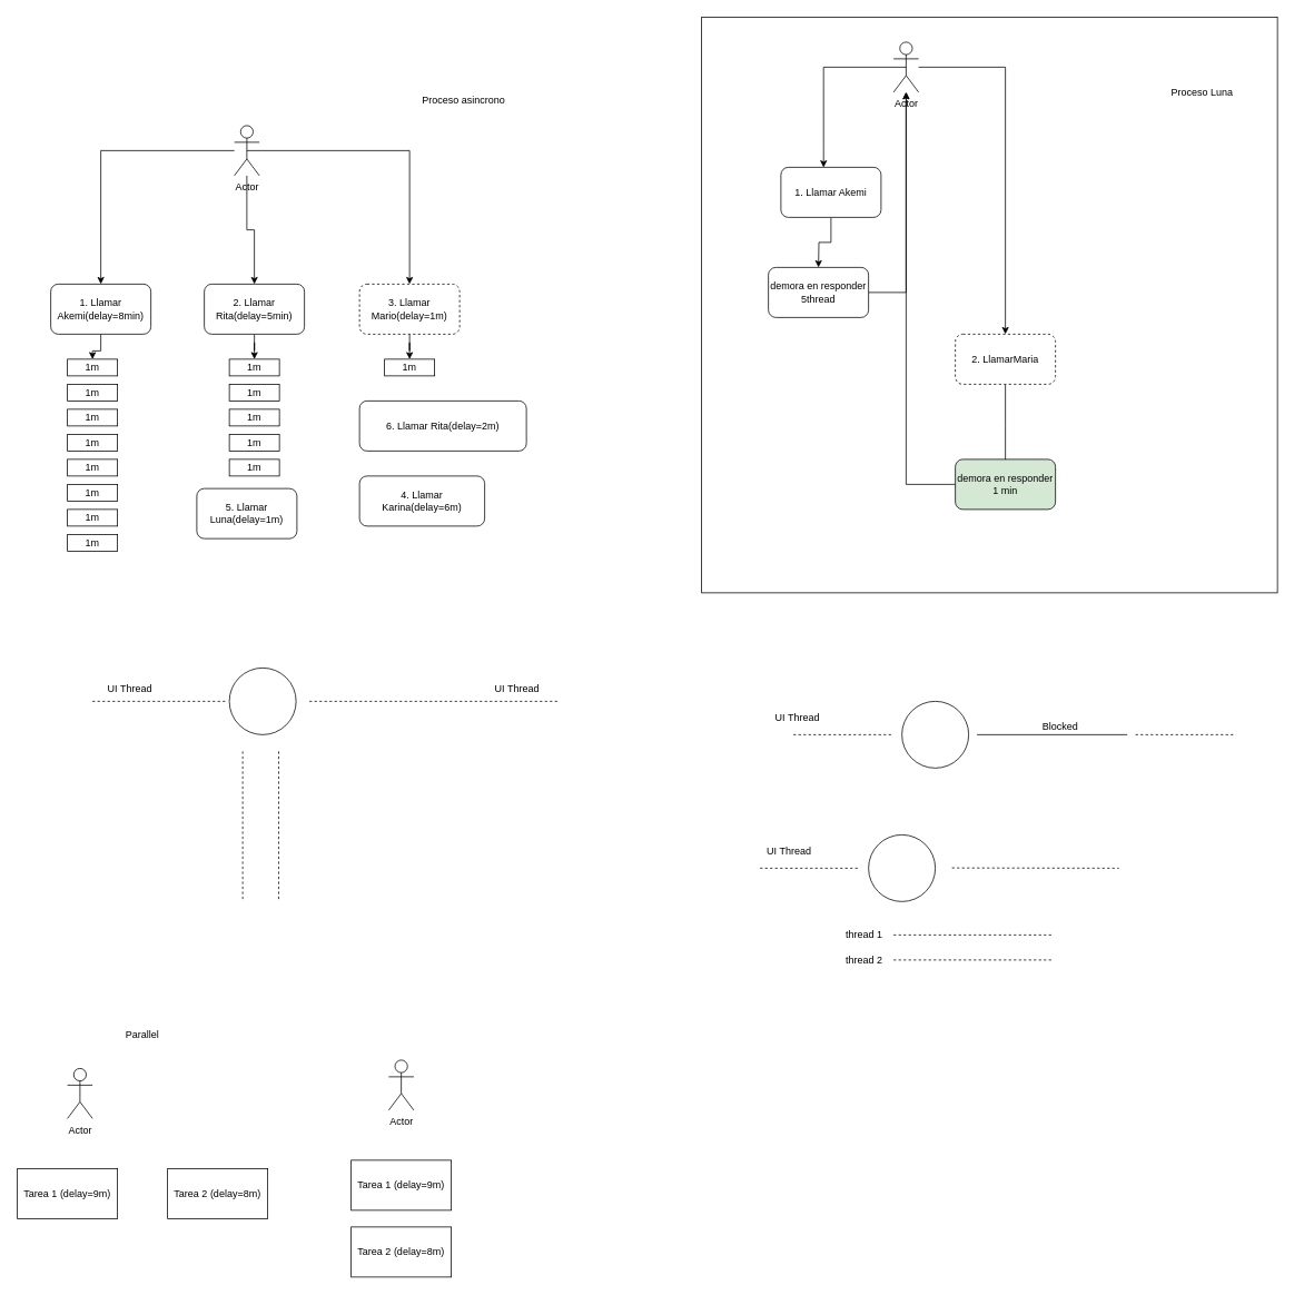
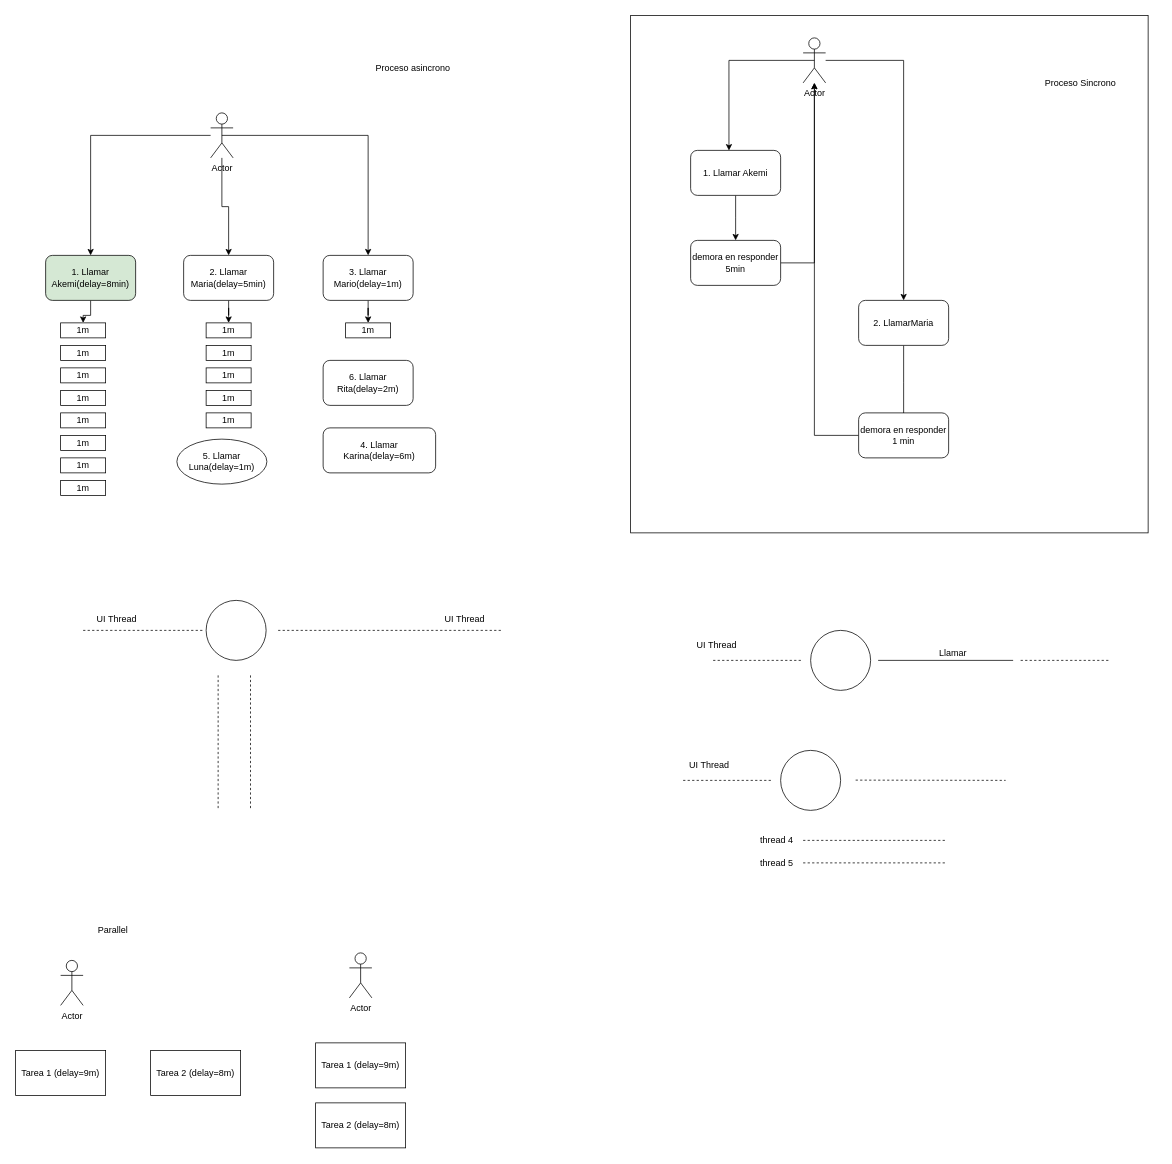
  <mxCell id="0" />
  <mxCell id="1" parent="0" />
  <mxCell id="2" value="" style="whiteSpace=wrap;html=1;aspect=fixed;" parent="1" vertex="1"><mxGeometry x="840" y="20" width="690" height="690" as="geometry" /></mxCell>
  <mxCell id="3" style="edgeStyle=orthogonalEdgeStyle;rounded=0;orthogonalLoop=1;jettySize=auto;html=1;entryX=0.5;entryY=0;entryDx=0;entryDy=0;" parent="1" source="5" target="21" edge="1"><mxGeometry relative="1" as="geometry" /></mxCell>
  <mxCell id="4" style="edgeStyle=orthogonalEdgeStyle;rounded=0;orthogonalLoop=1;jettySize=auto;html=1;entryX=0.5;entryY=0;entryDx=0;entryDy=0;" parent="1" source="5" target="23" edge="1"><mxGeometry relative="1" as="geometry" /></mxCell>
  <mxCell id="5" value="Actor" style="shape=umlActor;verticalLabelPosition=bottom;verticalAlign=top;html=1;outlineConnect=0;" parent="1" vertex="1"><mxGeometry x="280" y="150" width="30" height="60" as="geometry" /></mxCell>
  <mxCell id="6" style="edgeStyle=orthogonalEdgeStyle;rounded=0;orthogonalLoop=1;jettySize=auto;html=1;" parent="1" source="7" edge="1"><mxGeometry relative="1" as="geometry"><mxPoint x="980" y="320" as="targetPoint" /></mxGeometry></mxCell>
- <mxCell id="7" value="1. Llamar Akemi" style="rounded=1;whiteSpace=wrap;html=1;" parent="1" vertex="1"><mxGeometry x="935" y="200" width="120" height="60" as="geometry" /></mxCell>
+ <mxCell id="7" value="1. Llamar Akemi" style="rounded=1;whiteSpace=wrap;html=1;" parent="1" vertex="1"><mxGeometry x="920" y="200" width="120" height="60" as="geometry" /></mxCell>
  <mxCell id="8" style="edgeStyle=orthogonalEdgeStyle;rounded=0;orthogonalLoop=1;jettySize=auto;html=1;" parent="1" source="9" target="14" edge="1"><mxGeometry relative="1" as="geometry" /></mxCell>
- <mxCell id="9" value="demora en responder 5thread" style="rounded=1;whiteSpace=wrap;html=1;" parent="1" vertex="1"><mxGeometry x="920" y="320" width="120" height="60" as="geometry" /></mxCell>
+ <mxCell id="9" value="demora en responder 5min" style="rounded=1;whiteSpace=wrap;html=1;" parent="1" vertex="1"><mxGeometry x="920" y="320" width="120" height="60" as="geometry" /></mxCell>
  <mxCell id="10" style="edgeStyle=orthogonalEdgeStyle;rounded=0;orthogonalLoop=1;jettySize=auto;html=1;" parent="1" source="11" edge="1"><mxGeometry relative="1" as="geometry"><mxPoint x="1204" y="560" as="targetPoint" /></mxGeometry></mxCell>
- <mxCell id="11" value="2. LlamarMaria" style="rounded=1;whiteSpace=wrap;html=1;dashed=1;" parent="1" vertex="1"><mxGeometry x="1144" y="400" width="120" height="60" as="geometry" /></mxCell>
+ <mxCell id="11" value="2. LlamarMaria" style="rounded=1;whiteSpace=wrap;html=1;" parent="1" vertex="1"><mxGeometry x="1144" y="400" width="120" height="60" as="geometry" /></mxCell>
  <mxCell id="12" style="edgeStyle=orthogonalEdgeStyle;rounded=0;orthogonalLoop=1;jettySize=auto;html=1;exitX=0.5;exitY=0.5;exitDx=0;exitDy=0;exitPerimeter=0;entryX=0.426;entryY=0.003;entryDx=0;entryDy=0;entryPerimeter=0;" parent="1" source="14" target="7" edge="1"><mxGeometry relative="1" as="geometry" /></mxCell>
  <mxCell id="13" style="edgeStyle=orthogonalEdgeStyle;rounded=0;orthogonalLoop=1;jettySize=auto;html=1;" parent="1" source="14" target="11" edge="1"><mxGeometry relative="1" as="geometry" /></mxCell>
  <mxCell id="14" value="Actor" style="shape=umlActor;verticalLabelPosition=bottom;verticalAlign=top;html=1;outlineConnect=0;" parent="1" vertex="1"><mxGeometry x="1070" y="50" width="30" height="60" as="geometry" /></mxCell>
- <mxCell id="15" value="Proceso Luna&lt;br&gt;" style="text;html=1;strokeColor=none;fillColor=none;align=center;verticalAlign=middle;whiteSpace=wrap;rounded=0;" parent="1" vertex="1"><mxGeometry x="1340" y="100" width="200" height="20" as="geometry" /></mxCell>
+ <mxCell id="15" value="Proceso Sincrono&lt;br&gt;" style="text;html=1;strokeColor=none;fillColor=none;align=center;verticalAlign=middle;whiteSpace=wrap;rounded=0;" parent="1" vertex="1"><mxGeometry x="1340" y="100" width="200" height="20" as="geometry" /></mxCell>
  <mxCell id="16" style="edgeStyle=orthogonalEdgeStyle;rounded=0;orthogonalLoop=1;jettySize=auto;html=1;" parent="1" source="17" target="14" edge="1"><mxGeometry relative="1" as="geometry" /></mxCell>
- <mxCell id="17" value="demora en responder 1 min" style="rounded=1;whiteSpace=wrap;html=1;fillColor=#d5e8d4;" parent="1" vertex="1"><mxGeometry x="1144" y="550" width="120" height="60" as="geometry" /></mxCell>
- <mxCell id="18" value="Proceso asincrono" style="text;html=1;strokeColor=none;fillColor=none;align=center;verticalAlign=middle;whiteSpace=wrap;rounded=0;" parent="1" vertex="1"><mxGeometry x="420" y="110" width="270" height="20" as="geometry" /></mxCell>
+ <mxCell id="17" value="demora en responder 1 min" style="rounded=1;whiteSpace=wrap;html=1;" parent="1" vertex="1"><mxGeometry x="1144" y="550" width="120" height="60" as="geometry" /></mxCell>
+ <mxCell id="18" value="Proceso asincrono" style="text;html=1;strokeColor=none;fillColor=none;align=center;verticalAlign=middle;whiteSpace=wrap;rounded=0;" parent="1" vertex="1"><mxGeometry x="415" y="80" width="270" height="20" as="geometry" /></mxCell>
  <mxCell id="19" style="edgeStyle=orthogonalEdgeStyle;rounded=0;orthogonalLoop=1;jettySize=auto;html=1;exitX=0.5;exitY=0.5;exitDx=0;exitDy=0;exitPerimeter=0;entryX=0.5;entryY=0;entryDx=0;entryDy=0;" parent="1" source="5" target="25" edge="1"><mxGeometry relative="1" as="geometry" /></mxCell>
  <mxCell id="20" style="edgeStyle=orthogonalEdgeStyle;rounded=0;orthogonalLoop=1;jettySize=auto;html=1;" parent="1" source="21" target="26" edge="1"><mxGeometry relative="1" as="geometry" /></mxCell>
- <mxCell id="21" value="1. Llamar Akemi(delay=8min)" style="rounded=1;whiteSpace=wrap;html=1;" parent="1" vertex="1"><mxGeometry x="60" y="340" width="120" height="60" as="geometry" /></mxCell>
+ <mxCell id="21" value="1. Llamar Akemi(delay=8min)" style="rounded=1;whiteSpace=wrap;html=1;fillColor=#d5e8d4;" parent="1" vertex="1"><mxGeometry x="60" y="340" width="120" height="60" as="geometry" /></mxCell>
  <mxCell id="22" style="edgeStyle=orthogonalEdgeStyle;rounded=0;orthogonalLoop=1;jettySize=auto;html=1;entryX=0.5;entryY=0;entryDx=0;entryDy=0;" parent="1" source="23" target="34" edge="1"><mxGeometry relative="1" as="geometry" /></mxCell>
- <mxCell id="23" value="2. Llamar Rita(delay=5min)" style="rounded=1;whiteSpace=wrap;html=1;" parent="1" vertex="1"><mxGeometry x="244" y="340" width="120" height="60" as="geometry" /></mxCell>
+ <mxCell id="23" value="2. Llamar Maria(delay=5min)" style="rounded=1;whiteSpace=wrap;html=1;" parent="1" vertex="1"><mxGeometry x="244" y="340" width="120" height="60" as="geometry" /></mxCell>
  <mxCell id="24" style="edgeStyle=orthogonalEdgeStyle;rounded=0;orthogonalLoop=1;jettySize=auto;html=1;entryX=0.5;entryY=0;entryDx=0;entryDy=0;" parent="1" source="25" target="39" edge="1"><mxGeometry relative="1" as="geometry" /></mxCell>
- <mxCell id="25" value="3. Llamar Mario(delay=1m)" style="rounded=1;whiteSpace=wrap;html=1;dashed=1;" parent="1" vertex="1"><mxGeometry x="430" y="340" width="120" height="60" as="geometry" /></mxCell>
+ <mxCell id="25" value="3. Llamar Mario(delay=1m)" style="rounded=1;whiteSpace=wrap;html=1;" parent="1" vertex="1"><mxGeometry x="430" y="340" width="120" height="60" as="geometry" /></mxCell>
  <mxCell id="26" value="1m" style="rounded=0;whiteSpace=wrap;html=1;" parent="1" vertex="1"><mxGeometry x="80" y="430" width="60" height="20" as="geometry" /></mxCell>
  <mxCell id="27" value="1m" style="rounded=0;whiteSpace=wrap;html=1;" parent="1" vertex="1"><mxGeometry x="80" y="460" width="60" height="20" as="geometry" /></mxCell>
  <mxCell id="28" value="1m" style="rounded=0;whiteSpace=wrap;html=1;" parent="1" vertex="1"><mxGeometry x="80" y="490" width="60" height="20" as="geometry" /></mxCell>
  <mxCell id="29" value="1m" style="rounded=0;whiteSpace=wrap;html=1;" parent="1" vertex="1"><mxGeometry x="80" y="520" width="60" height="20" as="geometry" /></mxCell>
  <mxCell id="30" value="1m" style="rounded=0;whiteSpace=wrap;html=1;" parent="1" vertex="1"><mxGeometry x="80" y="550" width="60" height="20" as="geometry" /></mxCell>
  <mxCell id="31" value="1m" style="rounded=0;whiteSpace=wrap;html=1;" parent="1" vertex="1"><mxGeometry x="80" y="580" width="60" height="20" as="geometry" /></mxCell>
  <mxCell id="32" value="1m" style="rounded=0;whiteSpace=wrap;html=1;" parent="1" vertex="1"><mxGeometry x="80" y="610" width="60" height="20" as="geometry" /></mxCell>
  <mxCell id="33" value="1m" style="rounded=0;whiteSpace=wrap;html=1;" parent="1" vertex="1"><mxGeometry x="80" y="640" width="60" height="20" as="geometry" /></mxCell>
  <mxCell id="34" value="1m" style="rounded=0;whiteSpace=wrap;html=1;" parent="1" vertex="1"><mxGeometry x="274" y="430" width="60" height="20" as="geometry" /></mxCell>
  <mxCell id="35" value="1m" style="rounded=0;whiteSpace=wrap;html=1;" parent="1" vertex="1"><mxGeometry x="274" y="460" width="60" height="20" as="geometry" /></mxCell>
  <mxCell id="36" value="1m" style="rounded=0;whiteSpace=wrap;html=1;" parent="1" vertex="1"><mxGeometry x="274" y="490" width="60" height="20" as="geometry" /></mxCell>
  <mxCell id="37" value="1m" style="rounded=0;whiteSpace=wrap;html=1;" parent="1" vertex="1"><mxGeometry x="274" y="520" width="60" height="20" as="geometry" /></mxCell>
  <mxCell id="38" value="1m" style="rounded=0;whiteSpace=wrap;html=1;" parent="1" vertex="1"><mxGeometry x="274" y="550" width="60" height="20" as="geometry" /></mxCell>
  <mxCell id="39" value="1m" style="rounded=0;whiteSpace=wrap;html=1;" parent="1" vertex="1"><mxGeometry x="460" y="430" width="60" height="20" as="geometry" /></mxCell>
  <mxCell id="40" value="4. Llamar Karina(delay=6m)" style="rounded=1;whiteSpace=wrap;html=1;" parent="1" vertex="1"><mxGeometry x="430" y="570" width="150" height="60" as="geometry" /></mxCell>
- <mxCell id="41" value="6. Llamar Rita(delay=2m)" style="rounded=1;whiteSpace=wrap;html=1;" parent="1" vertex="1"><mxGeometry x="430" y="480" width="200" height="60" as="geometry" /></mxCell>
- <mxCell id="42" value="5. Llamar Luna(delay=1m)" style="rounded=1;whiteSpace=wrap;html=1;" parent="1" vertex="1"><mxGeometry x="235" y="585" width="120" height="60" as="geometry" /></mxCell>
+ <mxCell id="41" value="6. Llamar Rita(delay=2m)" style="rounded=1;whiteSpace=wrap;html=1;" parent="1" vertex="1"><mxGeometry x="430" y="480" width="120" height="60" as="geometry" /></mxCell>
+ <mxCell id="42" value="5. Llamar Luna(delay=1m)" style="ellipse;whiteSpace=wrap;html=1;" parent="1" vertex="1"><mxGeometry x="235" y="585" width="120" height="60" as="geometry" /></mxCell>
  <mxCell id="43" value="" style="endArrow=none;dashed=1;html=1;" edge="1" parent="1"><mxGeometry width="50" height="50" relative="1" as="geometry"><mxPoint x="110" y="840" as="sourcePoint" /><mxPoint x="270" y="840" as="targetPoint" /></mxGeometry></mxCell>
  <mxCell id="44" value="" style="ellipse;whiteSpace=wrap;html=1;aspect=fixed;" vertex="1" parent="1"><mxGeometry x="274" y="800" width="80" height="80" as="geometry" /></mxCell>
  <mxCell id="45" value="" style="endArrow=none;dashed=1;html=1;" edge="1" parent="1"><mxGeometry width="50" height="50" relative="1" as="geometry"><mxPoint x="290" y="900" as="sourcePoint" /><mxPoint x="290" y="1080" as="targetPoint" /></mxGeometry></mxCell>
  <mxCell id="46" value="" style="endArrow=none;dashed=1;html=1;" edge="1" parent="1"><mxGeometry width="50" height="50" relative="1" as="geometry"><mxPoint x="333.17" y="900" as="sourcePoint" /><mxPoint x="333.17" y="1080" as="targetPoint" /></mxGeometry></mxCell>
  <mxCell id="47" value="" style="endArrow=none;dashed=1;html=1;" edge="1" parent="1"><mxGeometry width="50" height="50" relative="1" as="geometry"><mxPoint x="370" y="840" as="sourcePoint" /><mxPoint x="670" y="840" as="targetPoint" /></mxGeometry></mxCell>
  <mxCell id="48" value="" style="endArrow=none;dashed=1;html=1;" edge="1" parent="1"><mxGeometry width="50" height="50" relative="1" as="geometry"><mxPoint x="950" y="880" as="sourcePoint" /><mxPoint x="1070" y="880" as="targetPoint" /></mxGeometry></mxCell>
  <mxCell id="49" value="" style="ellipse;whiteSpace=wrap;html=1;aspect=fixed;" vertex="1" parent="1"><mxGeometry x="1080" y="840" width="80" height="80" as="geometry" /></mxCell>
  <mxCell id="50" value="" style="endArrow=none;html=1;" edge="1" parent="1"><mxGeometry width="50" height="50" relative="1" as="geometry"><mxPoint x="1170" y="880" as="sourcePoint" /><mxPoint x="1350" y="880" as="targetPoint" /></mxGeometry></mxCell>
- <mxCell id="51" value="Blocked" style="text;html=1;strokeColor=none;fillColor=none;align=center;verticalAlign=middle;whiteSpace=wrap;rounded=0;" vertex="1" parent="1"><mxGeometry x="1250" y="860" width="40" height="20" as="geometry" /></mxCell>
+ <mxCell id="51" value="Llamar" style="text;html=1;strokeColor=none;fillColor=none;align=center;verticalAlign=middle;whiteSpace=wrap;rounded=0;" vertex="1" parent="1"><mxGeometry x="1250" y="860" width="40" height="20" as="geometry" /></mxCell>
  <mxCell id="52" value="" style="endArrow=none;dashed=1;html=1;" edge="1" parent="1"><mxGeometry width="50" height="50" relative="1" as="geometry"><mxPoint x="1360" y="880" as="sourcePoint" /><mxPoint x="1480" y="880" as="targetPoint" /></mxGeometry></mxCell>
  <mxCell id="53" value="UI Thread" style="text;html=1;strokeColor=none;fillColor=none;align=center;verticalAlign=middle;whiteSpace=wrap;rounded=0;" vertex="1" parent="1"><mxGeometry x="910" y="850" width="90" height="20" as="geometry" /></mxCell>
  <mxCell id="54" value="UI Thread" style="text;html=1;strokeColor=none;fillColor=none;align=center;verticalAlign=middle;whiteSpace=wrap;rounded=0;" vertex="1" parent="1"><mxGeometry x="574" y="815" width="90" height="20" as="geometry" /></mxCell>
  <mxCell id="55" value="UI Thread" style="text;html=1;strokeColor=none;fillColor=none;align=center;verticalAlign=middle;whiteSpace=wrap;rounded=0;" vertex="1" parent="1"><mxGeometry x="110" y="815" width="90" height="20" as="geometry" /></mxCell>
  <mxCell id="56" value="" style="endArrow=none;dashed=1;html=1;" edge="1" parent="1"><mxGeometry width="50" height="50" relative="1" as="geometry"><mxPoint x="910" y="1040" as="sourcePoint" /><mxPoint x="1030" y="1040" as="targetPoint" /></mxGeometry></mxCell>
  <mxCell id="57" value="UI Thread" style="text;html=1;strokeColor=none;fillColor=none;align=center;verticalAlign=middle;whiteSpace=wrap;rounded=0;" vertex="1" parent="1"><mxGeometry x="900" y="1010" width="90" height="20" as="geometry" /></mxCell>
  <mxCell id="58" value="" style="ellipse;whiteSpace=wrap;html=1;aspect=fixed;" vertex="1" parent="1"><mxGeometry x="1040" y="1000" width="80" height="80" as="geometry" /></mxCell>
  <mxCell id="59" value="" style="endArrow=none;dashed=1;html=1;" edge="1" parent="1"><mxGeometry width="50" height="50" relative="1" as="geometry"><mxPoint x="1140" y="1039.66" as="sourcePoint" /><mxPoint x="1340" y="1040" as="targetPoint" /></mxGeometry></mxCell>
  <mxCell id="60" value="" style="endArrow=none;dashed=1;html=1;" edge="1" parent="1"><mxGeometry width="50" height="50" relative="1" as="geometry"><mxPoint x="1070" y="1120" as="sourcePoint" /><mxPoint x="1260" y="1120" as="targetPoint" /></mxGeometry></mxCell>
  <mxCell id="61" value="" style="endArrow=none;dashed=1;html=1;" edge="1" parent="1"><mxGeometry width="50" height="50" relative="1" as="geometry"><mxPoint x="1070" y="1150" as="sourcePoint" /><mxPoint x="1260" y="1150" as="targetPoint" /></mxGeometry></mxCell>
- <mxCell id="62" value="thread 1" style="text;html=1;strokeColor=none;fillColor=none;align=center;verticalAlign=middle;whiteSpace=wrap;rounded=0;" vertex="1" parent="1"><mxGeometry x="1010" y="1110" width="50" height="20" as="geometry" /></mxCell>
- <mxCell id="63" value="thread 2" style="text;html=1;strokeColor=none;fillColor=none;align=center;verticalAlign=middle;whiteSpace=wrap;rounded=0;" vertex="1" parent="1"><mxGeometry x="1010" y="1140" width="50" height="20" as="geometry" /></mxCell>
+ <mxCell id="62" value="thread 4" style="text;html=1;strokeColor=none;fillColor=none;align=center;verticalAlign=middle;whiteSpace=wrap;rounded=0;" vertex="1" parent="1"><mxGeometry x="1010" y="1110" width="50" height="20" as="geometry" /></mxCell>
+ <mxCell id="63" value="thread 5" style="text;html=1;strokeColor=none;fillColor=none;align=center;verticalAlign=middle;whiteSpace=wrap;rounded=0;" vertex="1" parent="1"><mxGeometry x="1010" y="1140" width="50" height="20" as="geometry" /></mxCell>
  <mxCell id="64" value="Actor" style="shape=umlActor;verticalLabelPosition=bottom;verticalAlign=top;html=1;outlineConnect=0;" vertex="1" parent="1"><mxGeometry x="80" y="1280" width="30" height="60" as="geometry" /></mxCell>
  <mxCell id="65" value="Tarea 2 (delay=8m)" style="rounded=0;whiteSpace=wrap;html=1;" vertex="1" parent="1"><mxGeometry x="200" y="1400" width="120" height="60" as="geometry" /></mxCell>
  <mxCell id="66" value="Tarea 1 (delay=9m)" style="rounded=0;whiteSpace=wrap;html=1;" vertex="1" parent="1"><mxGeometry x="20" y="1400" width="120" height="60" as="geometry" /></mxCell>
- <mxCell id="67" value="Parallel" style="text;html=1;strokeColor=none;fillColor=none;align=center;verticalAlign=middle;whiteSpace=wrap;rounded=0;" vertex="1" parent="1"><mxGeometry x="150" y="1230" width="40" height="20" as="geometry" /></mxCell>
+ <mxCell id="67" value="Parallel" style="text;html=1;strokeColor=none;fillColor=none;align=center;verticalAlign=middle;whiteSpace=wrap;rounded=0;" vertex="1" parent="1"><mxGeometry x="130" y="1230" width="40" height="20" as="geometry" /></mxCell>
  <mxCell id="68" value="Actor" style="shape=umlActor;verticalLabelPosition=bottom;verticalAlign=top;html=1;outlineConnect=0;" vertex="1" parent="1"><mxGeometry x="465" y="1270" width="30" height="60" as="geometry" /></mxCell>
  <mxCell id="69" value="Tarea 2 (delay=8m)" style="rounded=0;whiteSpace=wrap;html=1;" vertex="1" parent="1"><mxGeometry x="420" y="1470" width="120" height="60" as="geometry" /></mxCell>
  <mxCell id="70" value="Tarea 1 (delay=9m)" style="rounded=0;whiteSpace=wrap;html=1;" vertex="1" parent="1"><mxGeometry x="420" y="1390" width="120" height="60" as="geometry" /></mxCell>
